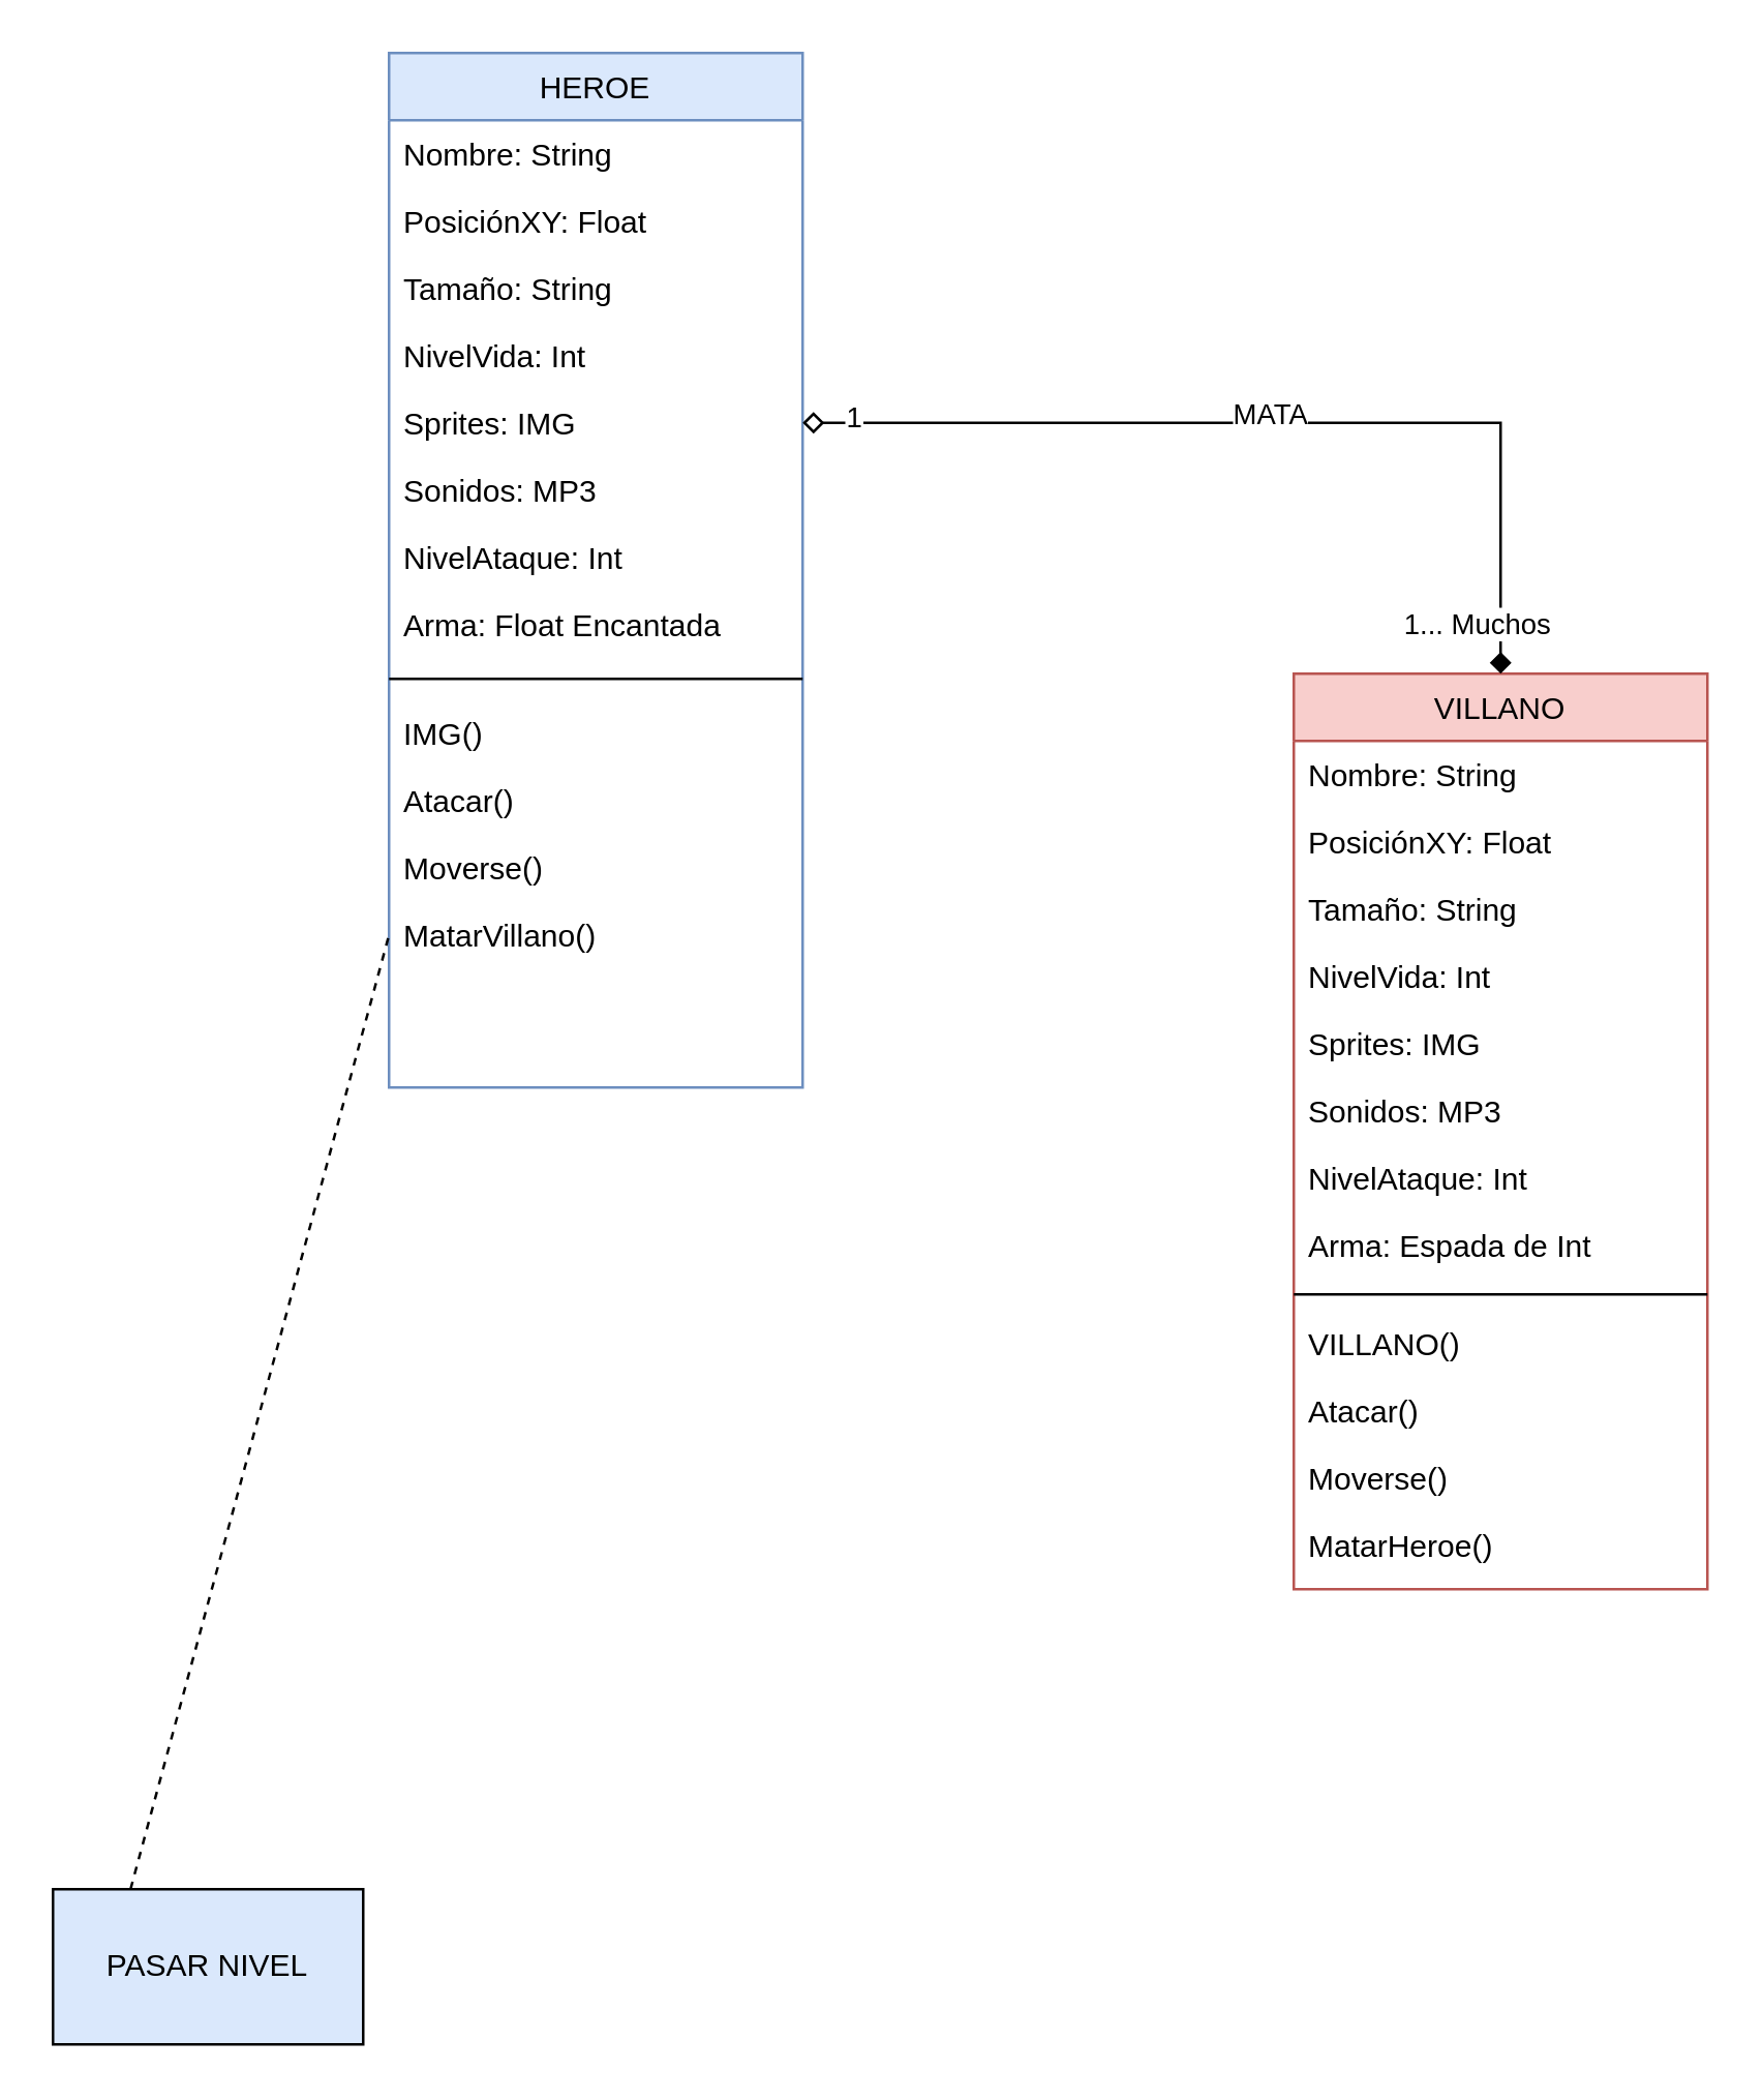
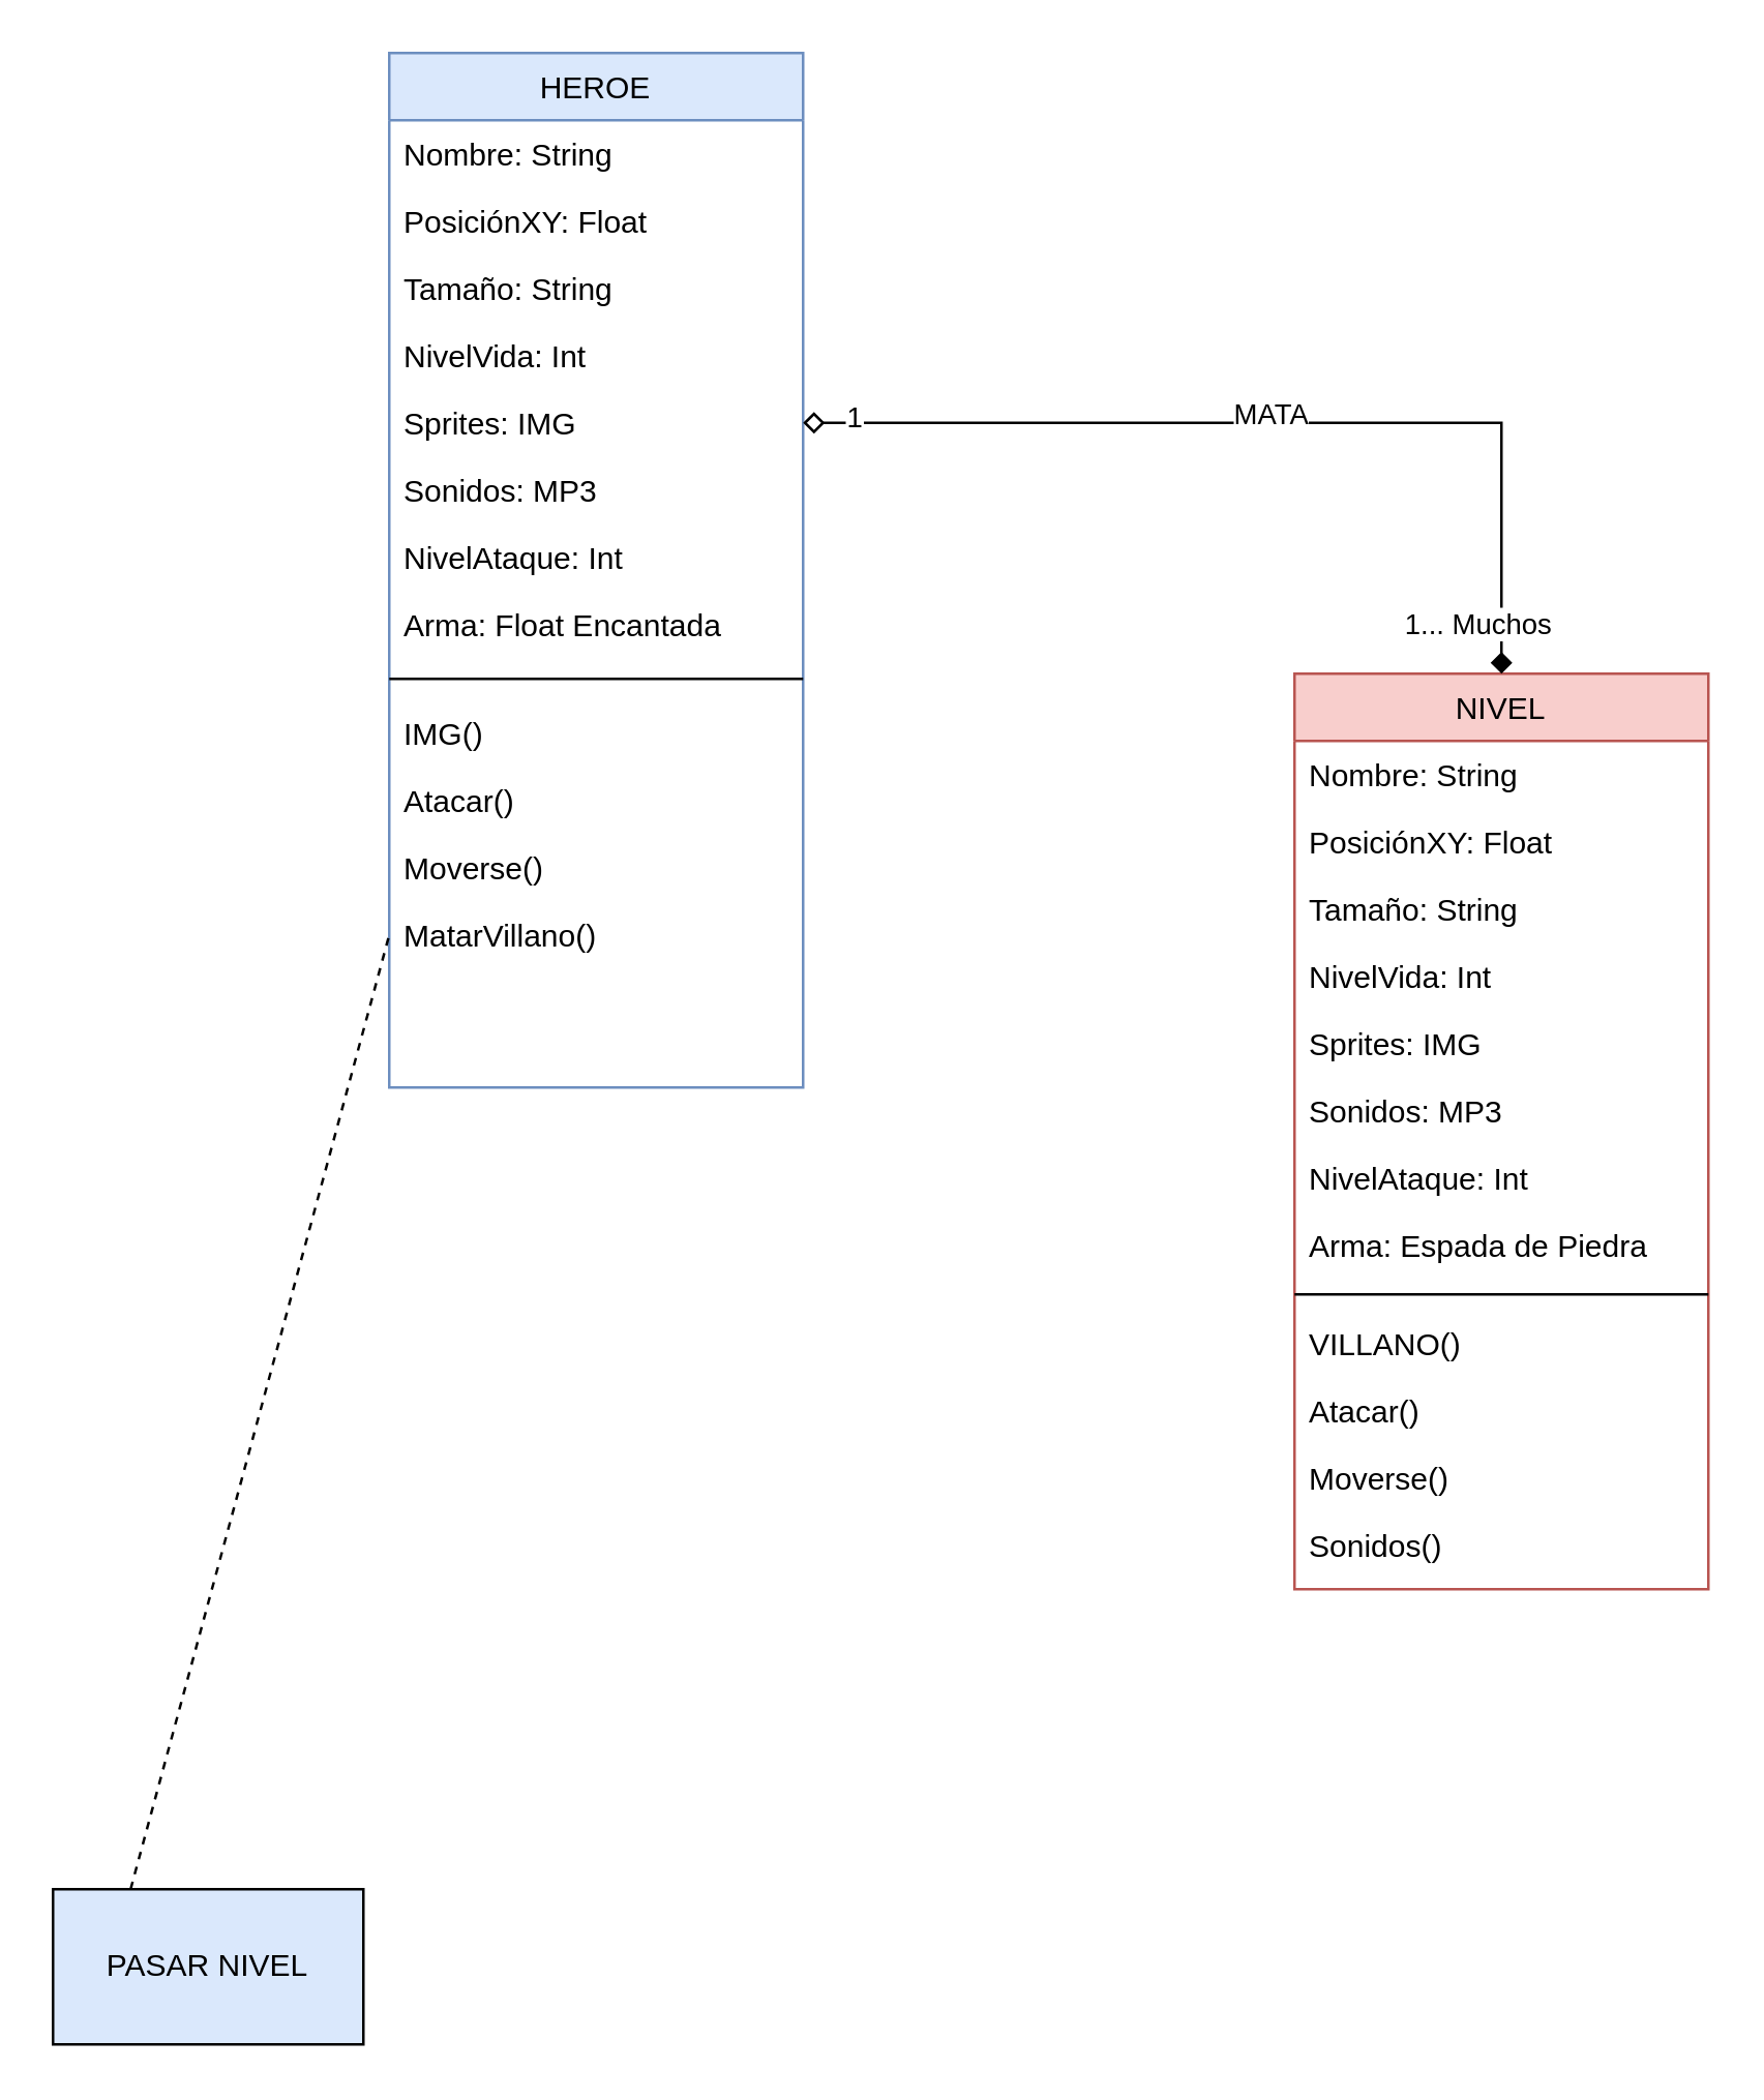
  <mxCell id="0" />
  <mxCell id="1" parent="0" />
  <mxCell id="2" value="HEROE" style="swimlane;fontStyle=0;align=center;verticalAlign=top;childLayout=stackLayout;horizontal=1;startSize=26;horizontalStack=0;resizeParent=1;resizeLast=0;collapsible=1;marginBottom=0;rounded=0;shadow=0;strokeWidth=1;fillColor=#dae8fc;strokeColor=#6c8ebf;" vertex="1" parent="1"><mxGeometry x="150" y="20" width="160" height="400" as="geometry"><mxRectangle x="550" y="140" width="160" height="26" as="alternateBounds" /></mxGeometry></mxCell>
  <mxCell id="3" value="Nombre: String" style="text;align=left;verticalAlign=top;spacingLeft=4;spacingRight=4;overflow=hidden;rotatable=0;points=[[0,0.5],[1,0.5]];portConstraint=eastwest;" vertex="1" parent="2"><mxGeometry y="26" width="160" height="26" as="geometry" /></mxCell>
  <mxCell id="4" value="PosiciónXY: Float" style="text;align=left;verticalAlign=top;spacingLeft=4;spacingRight=4;overflow=hidden;rotatable=0;points=[[0,0.5],[1,0.5]];portConstraint=eastwest;rounded=0;shadow=0;html=0;" vertex="1" parent="2"><mxGeometry y="52" width="160" height="26" as="geometry" /></mxCell>
  <mxCell id="5" value="Tamaño: String" style="text;align=left;verticalAlign=top;spacingLeft=4;spacingRight=4;overflow=hidden;rotatable=0;points=[[0,0.5],[1,0.5]];portConstraint=eastwest;rounded=0;shadow=0;html=0;" vertex="1" parent="2"><mxGeometry y="78" width="160" height="26" as="geometry" /></mxCell>
  <mxCell id="6" value="NivelVida: Int" style="text;align=left;verticalAlign=top;spacingLeft=4;spacingRight=4;overflow=hidden;rotatable=0;points=[[0,0.5],[1,0.5]];portConstraint=eastwest;rounded=0;shadow=0;html=0;" vertex="1" parent="2"><mxGeometry y="104" width="160" height="26" as="geometry" /></mxCell>
  <mxCell id="7" value="Sprites: IMG" style="text;align=left;verticalAlign=top;spacingLeft=4;spacingRight=4;overflow=hidden;rotatable=0;points=[[0,0.5],[1,0.5]];portConstraint=eastwest;rounded=0;shadow=0;html=0;" vertex="1" parent="2"><mxGeometry y="130" width="160" height="26" as="geometry" /></mxCell>
  <mxCell id="8" value="Sonidos: MP3" style="text;align=left;verticalAlign=top;spacingLeft=4;spacingRight=4;overflow=hidden;rotatable=0;points=[[0,0.5],[1,0.5]];portConstraint=eastwest;rounded=0;shadow=0;html=0;" vertex="1" parent="2"><mxGeometry y="156" width="160" height="26" as="geometry" /></mxCell>
  <mxCell id="9" value="NivelAtaque: Int" style="text;align=left;verticalAlign=top;spacingLeft=4;spacingRight=4;overflow=hidden;rotatable=0;points=[[0,0.5],[1,0.5]];portConstraint=eastwest;rounded=0;shadow=0;html=0;" vertex="1" parent="2"><mxGeometry y="182" width="160" height="26" as="geometry" /></mxCell>
  <mxCell id="10" value="Arma: Float Encantada" style="text;align=left;verticalAlign=top;spacingLeft=4;spacingRight=4;overflow=hidden;rotatable=0;points=[[0,0.5],[1,0.5]];portConstraint=eastwest;rounded=0;shadow=0;html=0;" vertex="1" parent="2"><mxGeometry y="208" width="160" height="26" as="geometry" /></mxCell>
  <mxCell id="11" value="" style="line;html=1;strokeWidth=1;align=left;verticalAlign=middle;spacingTop=-1;spacingLeft=3;spacingRight=3;rotatable=0;labelPosition=right;points=[];portConstraint=eastwest;" vertex="1" parent="2"><mxGeometry y="234" width="160" height="16" as="geometry" /></mxCell>
  <mxCell id="12" value="IMG()" style="text;align=left;verticalAlign=top;spacingLeft=4;spacingRight=4;overflow=hidden;rotatable=0;points=[[0,0.5],[1,0.5]];portConstraint=eastwest;" vertex="1" parent="2"><mxGeometry y="250" width="160" height="26" as="geometry" /></mxCell>
  <mxCell id="13" value="Atacar()" style="text;align=left;verticalAlign=top;spacingLeft=4;spacingRight=4;overflow=hidden;rotatable=0;points=[[0,0.5],[1,0.5]];portConstraint=eastwest;" vertex="1" parent="2"><mxGeometry y="276" width="160" height="26" as="geometry" /></mxCell>
  <mxCell id="14" value="Moverse()" style="text;align=left;verticalAlign=top;spacingLeft=4;spacingRight=4;overflow=hidden;rotatable=0;points=[[0,0.5],[1,0.5]];portConstraint=eastwest;" vertex="1" parent="2"><mxGeometry y="302" width="160" height="26" as="geometry" /></mxCell>
  <mxCell id="15" value="MatarVillano()" style="text;align=left;verticalAlign=top;spacingLeft=4;spacingRight=4;overflow=hidden;rotatable=0;points=[[0,0.5],[1,0.5]];portConstraint=eastwest;" vertex="1" parent="2"><mxGeometry y="328" width="160" height="26" as="geometry" /></mxCell>
- <mxCell id="16" value="VILLANO" style="swimlane;fontStyle=0;align=center;verticalAlign=top;childLayout=stackLayout;horizontal=1;startSize=26;horizontalStack=0;resizeParent=1;resizeLast=0;collapsible=1;marginBottom=0;rounded=0;shadow=0;strokeWidth=1;fillColor=#f8cecc;strokeColor=#b85450;" vertex="1" parent="1"><mxGeometry x="500" y="260" width="160" height="354" as="geometry"><mxRectangle x="550" y="140" width="160" height="26" as="alternateBounds" /></mxGeometry></mxCell>
+ <mxCell id="16" value="NIVEL" style="swimlane;fontStyle=0;align=center;verticalAlign=top;childLayout=stackLayout;horizontal=1;startSize=26;horizontalStack=0;resizeParent=1;resizeLast=0;collapsible=1;marginBottom=0;rounded=0;shadow=0;strokeWidth=1;fillColor=#f8cecc;strokeColor=#b85450;" vertex="1" parent="1"><mxGeometry x="500" y="260" width="160" height="354" as="geometry"><mxRectangle x="550" y="140" width="160" height="26" as="alternateBounds" /></mxGeometry></mxCell>
  <mxCell id="17" value="Nombre: String" style="text;align=left;verticalAlign=top;spacingLeft=4;spacingRight=4;overflow=hidden;rotatable=0;points=[[0,0.5],[1,0.5]];portConstraint=eastwest;" vertex="1" parent="16"><mxGeometry y="26" width="160" height="26" as="geometry" /></mxCell>
  <mxCell id="18" value="PosiciónXY: Float" style="text;align=left;verticalAlign=top;spacingLeft=4;spacingRight=4;overflow=hidden;rotatable=0;points=[[0,0.5],[1,0.5]];portConstraint=eastwest;rounded=0;shadow=0;html=0;" vertex="1" parent="16"><mxGeometry y="52" width="160" height="26" as="geometry" /></mxCell>
  <mxCell id="19" value="Tamaño: String" style="text;align=left;verticalAlign=top;spacingLeft=4;spacingRight=4;overflow=hidden;rotatable=0;points=[[0,0.5],[1,0.5]];portConstraint=eastwest;rounded=0;shadow=0;html=0;" vertex="1" parent="16"><mxGeometry y="78" width="160" height="26" as="geometry" /></mxCell>
  <mxCell id="20" value="NivelVida: Int" style="text;align=left;verticalAlign=top;spacingLeft=4;spacingRight=4;overflow=hidden;rotatable=0;points=[[0,0.5],[1,0.5]];portConstraint=eastwest;rounded=0;shadow=0;html=0;" vertex="1" parent="16"><mxGeometry y="104" width="160" height="26" as="geometry" /></mxCell>
  <mxCell id="21" value="Sprites: IMG" style="text;align=left;verticalAlign=top;spacingLeft=4;spacingRight=4;overflow=hidden;rotatable=0;points=[[0,0.5],[1,0.5]];portConstraint=eastwest;rounded=0;shadow=0;html=0;" vertex="1" parent="16"><mxGeometry y="130" width="160" height="26" as="geometry" /></mxCell>
  <mxCell id="22" value="Sonidos: MP3" style="text;align=left;verticalAlign=top;spacingLeft=4;spacingRight=4;overflow=hidden;rotatable=0;points=[[0,0.5],[1,0.5]];portConstraint=eastwest;rounded=0;shadow=0;html=0;" vertex="1" parent="16"><mxGeometry y="156" width="160" height="26" as="geometry" /></mxCell>
  <mxCell id="23" value="NivelAtaque: Int" style="text;align=left;verticalAlign=top;spacingLeft=4;spacingRight=4;overflow=hidden;rotatable=0;points=[[0,0.5],[1,0.5]];portConstraint=eastwest;rounded=0;shadow=0;html=0;" vertex="1" parent="16"><mxGeometry y="182" width="160" height="26" as="geometry" /></mxCell>
- <mxCell id="24" value="Arma: Espada de Int" style="text;align=left;verticalAlign=top;spacingLeft=4;spacingRight=4;overflow=hidden;rotatable=0;points=[[0,0.5],[1,0.5]];portConstraint=eastwest;rounded=0;shadow=0;html=0;" vertex="1" parent="16"><mxGeometry y="208" width="160" height="26" as="geometry" /></mxCell>
+ <mxCell id="24" value="Arma: Espada de Piedra" style="text;align=left;verticalAlign=top;spacingLeft=4;spacingRight=4;overflow=hidden;rotatable=0;points=[[0,0.5],[1,0.5]];portConstraint=eastwest;rounded=0;shadow=0;html=0;" vertex="1" parent="16"><mxGeometry y="208" width="160" height="26" as="geometry" /></mxCell>
  <mxCell id="25" value="" style="line;html=1;strokeWidth=1;align=left;verticalAlign=middle;spacingTop=-1;spacingLeft=3;spacingRight=3;rotatable=0;labelPosition=right;points=[];portConstraint=eastwest;" vertex="1" parent="16"><mxGeometry y="234" width="160" height="12" as="geometry" /></mxCell>
  <mxCell id="26" value="VILLANO()" style="text;align=left;verticalAlign=top;spacingLeft=4;spacingRight=4;overflow=hidden;rotatable=0;points=[[0,0.5],[1,0.5]];portConstraint=eastwest;" vertex="1" parent="16"><mxGeometry y="246" width="160" height="26" as="geometry" /></mxCell>
  <mxCell id="27" value="Atacar()" style="text;align=left;verticalAlign=top;spacingLeft=4;spacingRight=4;overflow=hidden;rotatable=0;points=[[0,0.5],[1,0.5]];portConstraint=eastwest;" vertex="1" parent="16"><mxGeometry y="272" width="160" height="26" as="geometry" /></mxCell>
  <mxCell id="28" value="Moverse()" style="text;align=left;verticalAlign=top;spacingLeft=4;spacingRight=4;overflow=hidden;rotatable=0;points=[[0,0.5],[1,0.5]];portConstraint=eastwest;" vertex="1" parent="16"><mxGeometry y="298" width="160" height="26" as="geometry" /></mxCell>
- <mxCell id="29" value="MatarHeroe()" style="text;align=left;verticalAlign=top;spacingLeft=4;spacingRight=4;overflow=hidden;rotatable=0;points=[[0,0.5],[1,0.5]];portConstraint=eastwest;" vertex="1" parent="16"><mxGeometry y="324" width="160" height="26" as="geometry" /></mxCell>
+ <mxCell id="29" value="Sonidos()" style="text;align=left;verticalAlign=top;spacingLeft=4;spacingRight=4;overflow=hidden;rotatable=0;points=[[0,0.5],[1,0.5]];portConstraint=eastwest;" vertex="1" parent="16"><mxGeometry y="324" width="160" height="26" as="geometry" /></mxCell>
  <mxCell id="30" style="edgeStyle=orthogonalEdgeStyle;rounded=0;orthogonalLoop=1;jettySize=auto;html=1;entryX=0.5;entryY=0;entryDx=0;entryDy=0;endArrow=diamond;endFill=1;startArrow=diamond;startFill=0;" edge="1" parent="1" source="7" target="16"><mxGeometry relative="1" as="geometry" /></mxCell>
  <mxCell id="31" value="1" style="edgeLabel;html=1;align=center;verticalAlign=middle;resizable=0;points=[];" vertex="1" connectable="0" parent="30"><mxGeometry x="-0.896" y="3" relative="1" as="geometry"><mxPoint as="offset" /></mxGeometry></mxCell>
  <mxCell id="32" value="1... Muchos" style="edgeLabel;html=1;align=center;verticalAlign=middle;resizable=0;points=[];" vertex="1" connectable="0" parent="30"><mxGeometry x="0.891" y="4" relative="1" as="geometry"><mxPoint x="-14" as="offset" /></mxGeometry></mxCell>
  <mxCell id="33" value="MATA" style="edgeLabel;html=1;align=center;verticalAlign=middle;resizable=0;points=[];" vertex="1" connectable="0" parent="30"><mxGeometry x="-0.101" y="4" relative="1" as="geometry"><mxPoint x="15" as="offset" /></mxGeometry></mxCell>
  <mxCell id="34" style="rounded=0;orthogonalLoop=1;jettySize=auto;html=1;exitX=0.25;exitY=0;exitDx=0;exitDy=0;endArrow=none;endFill=0;entryX=0;entryY=0.5;entryDx=0;entryDy=0;dashed=1;" edge="1" parent="1" source="35" target="15"><mxGeometry relative="1" as="geometry"><mxPoint x="430" y="450" as="targetPoint" /></mxGeometry></mxCell>
  <mxCell id="35" value="PASAR NIVEL" style="rounded=0;whiteSpace=wrap;html=1;fillColor=#dae8fc;" vertex="1" parent="1"><mxGeometry x="20" y="730" width="120" height="60" as="geometry" /></mxCell>
